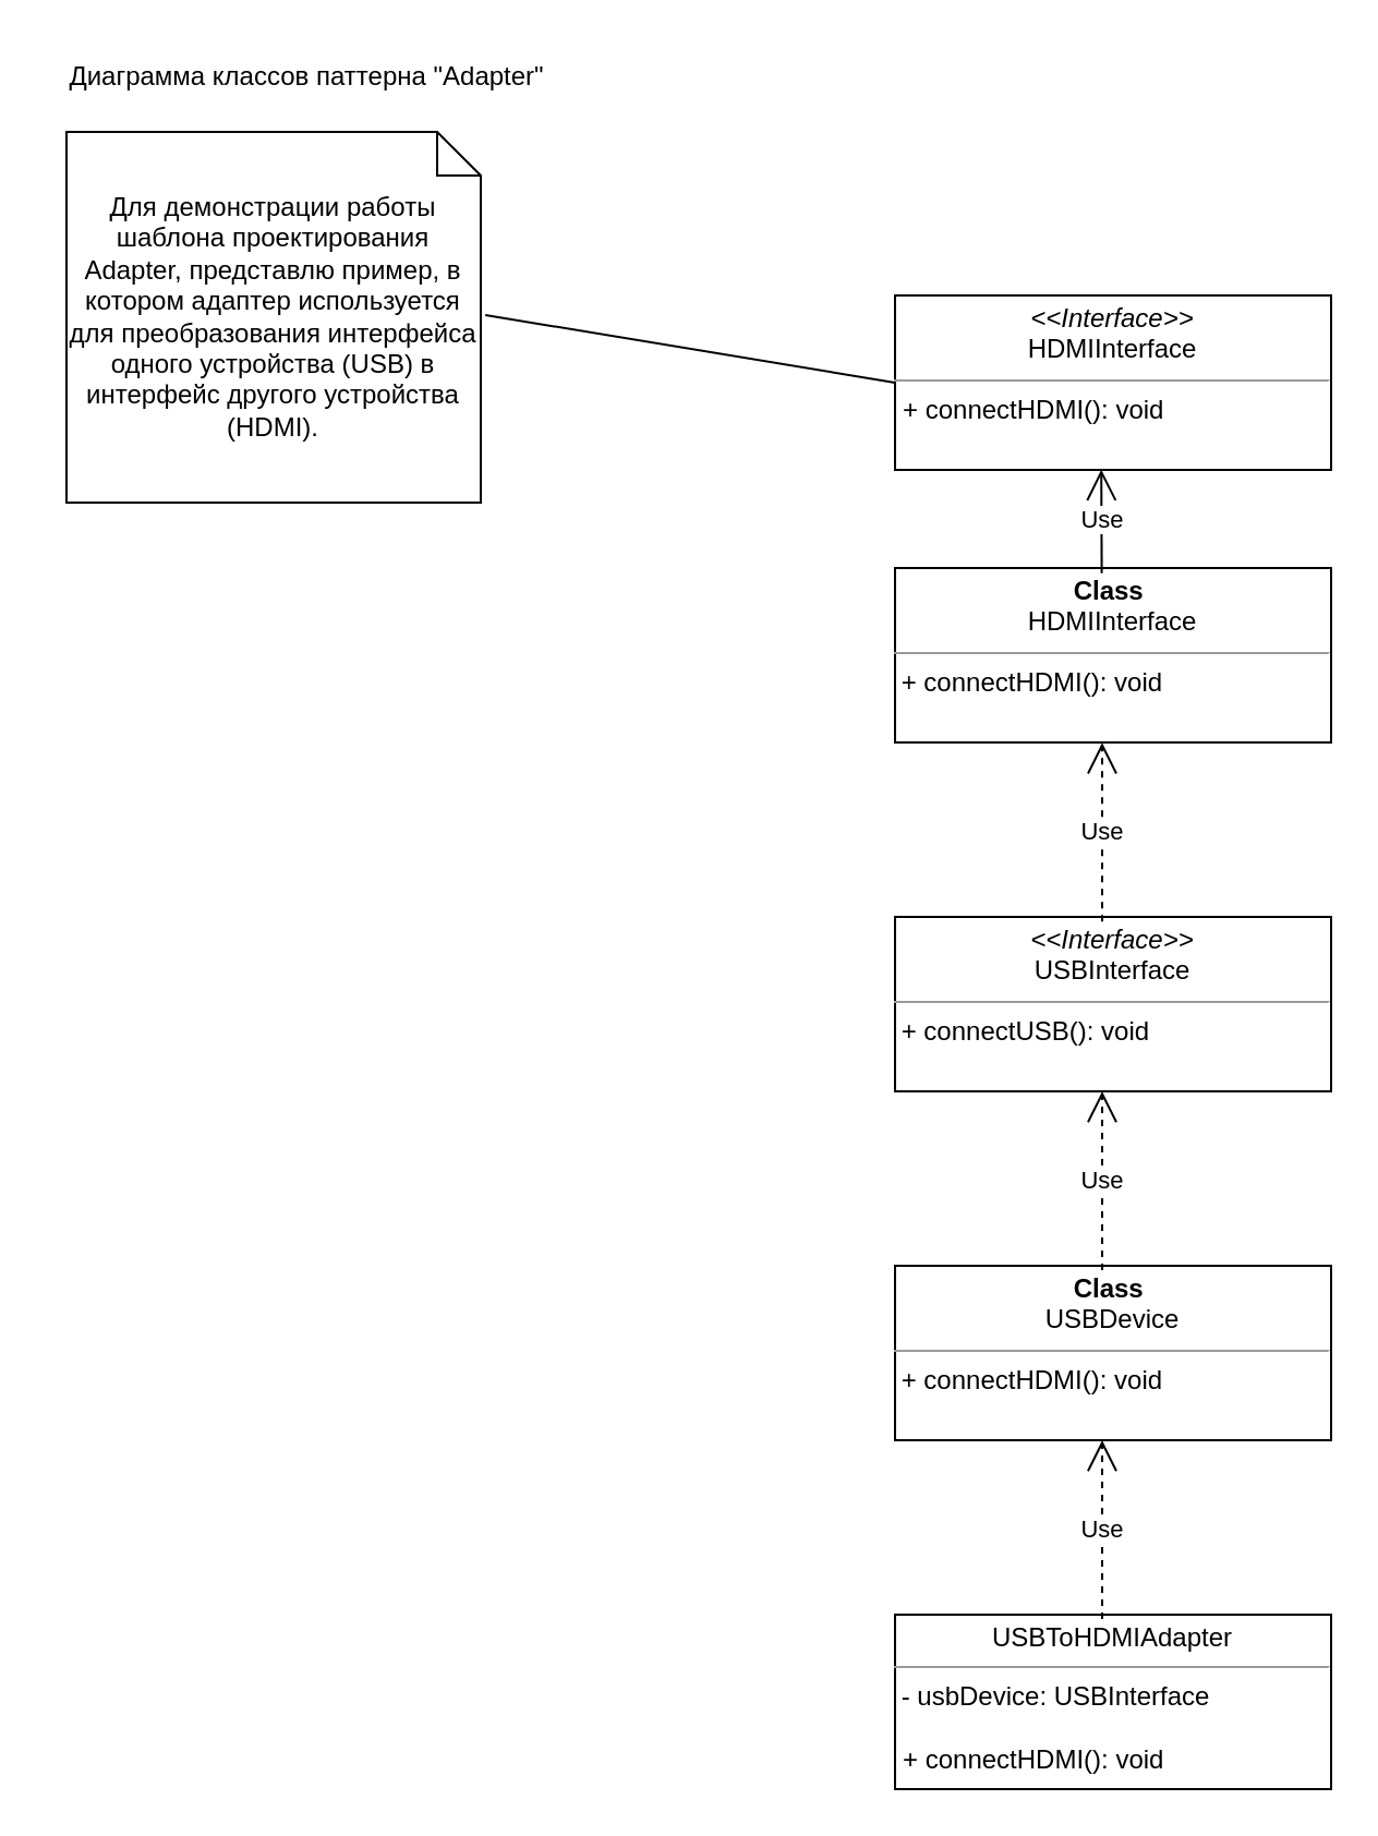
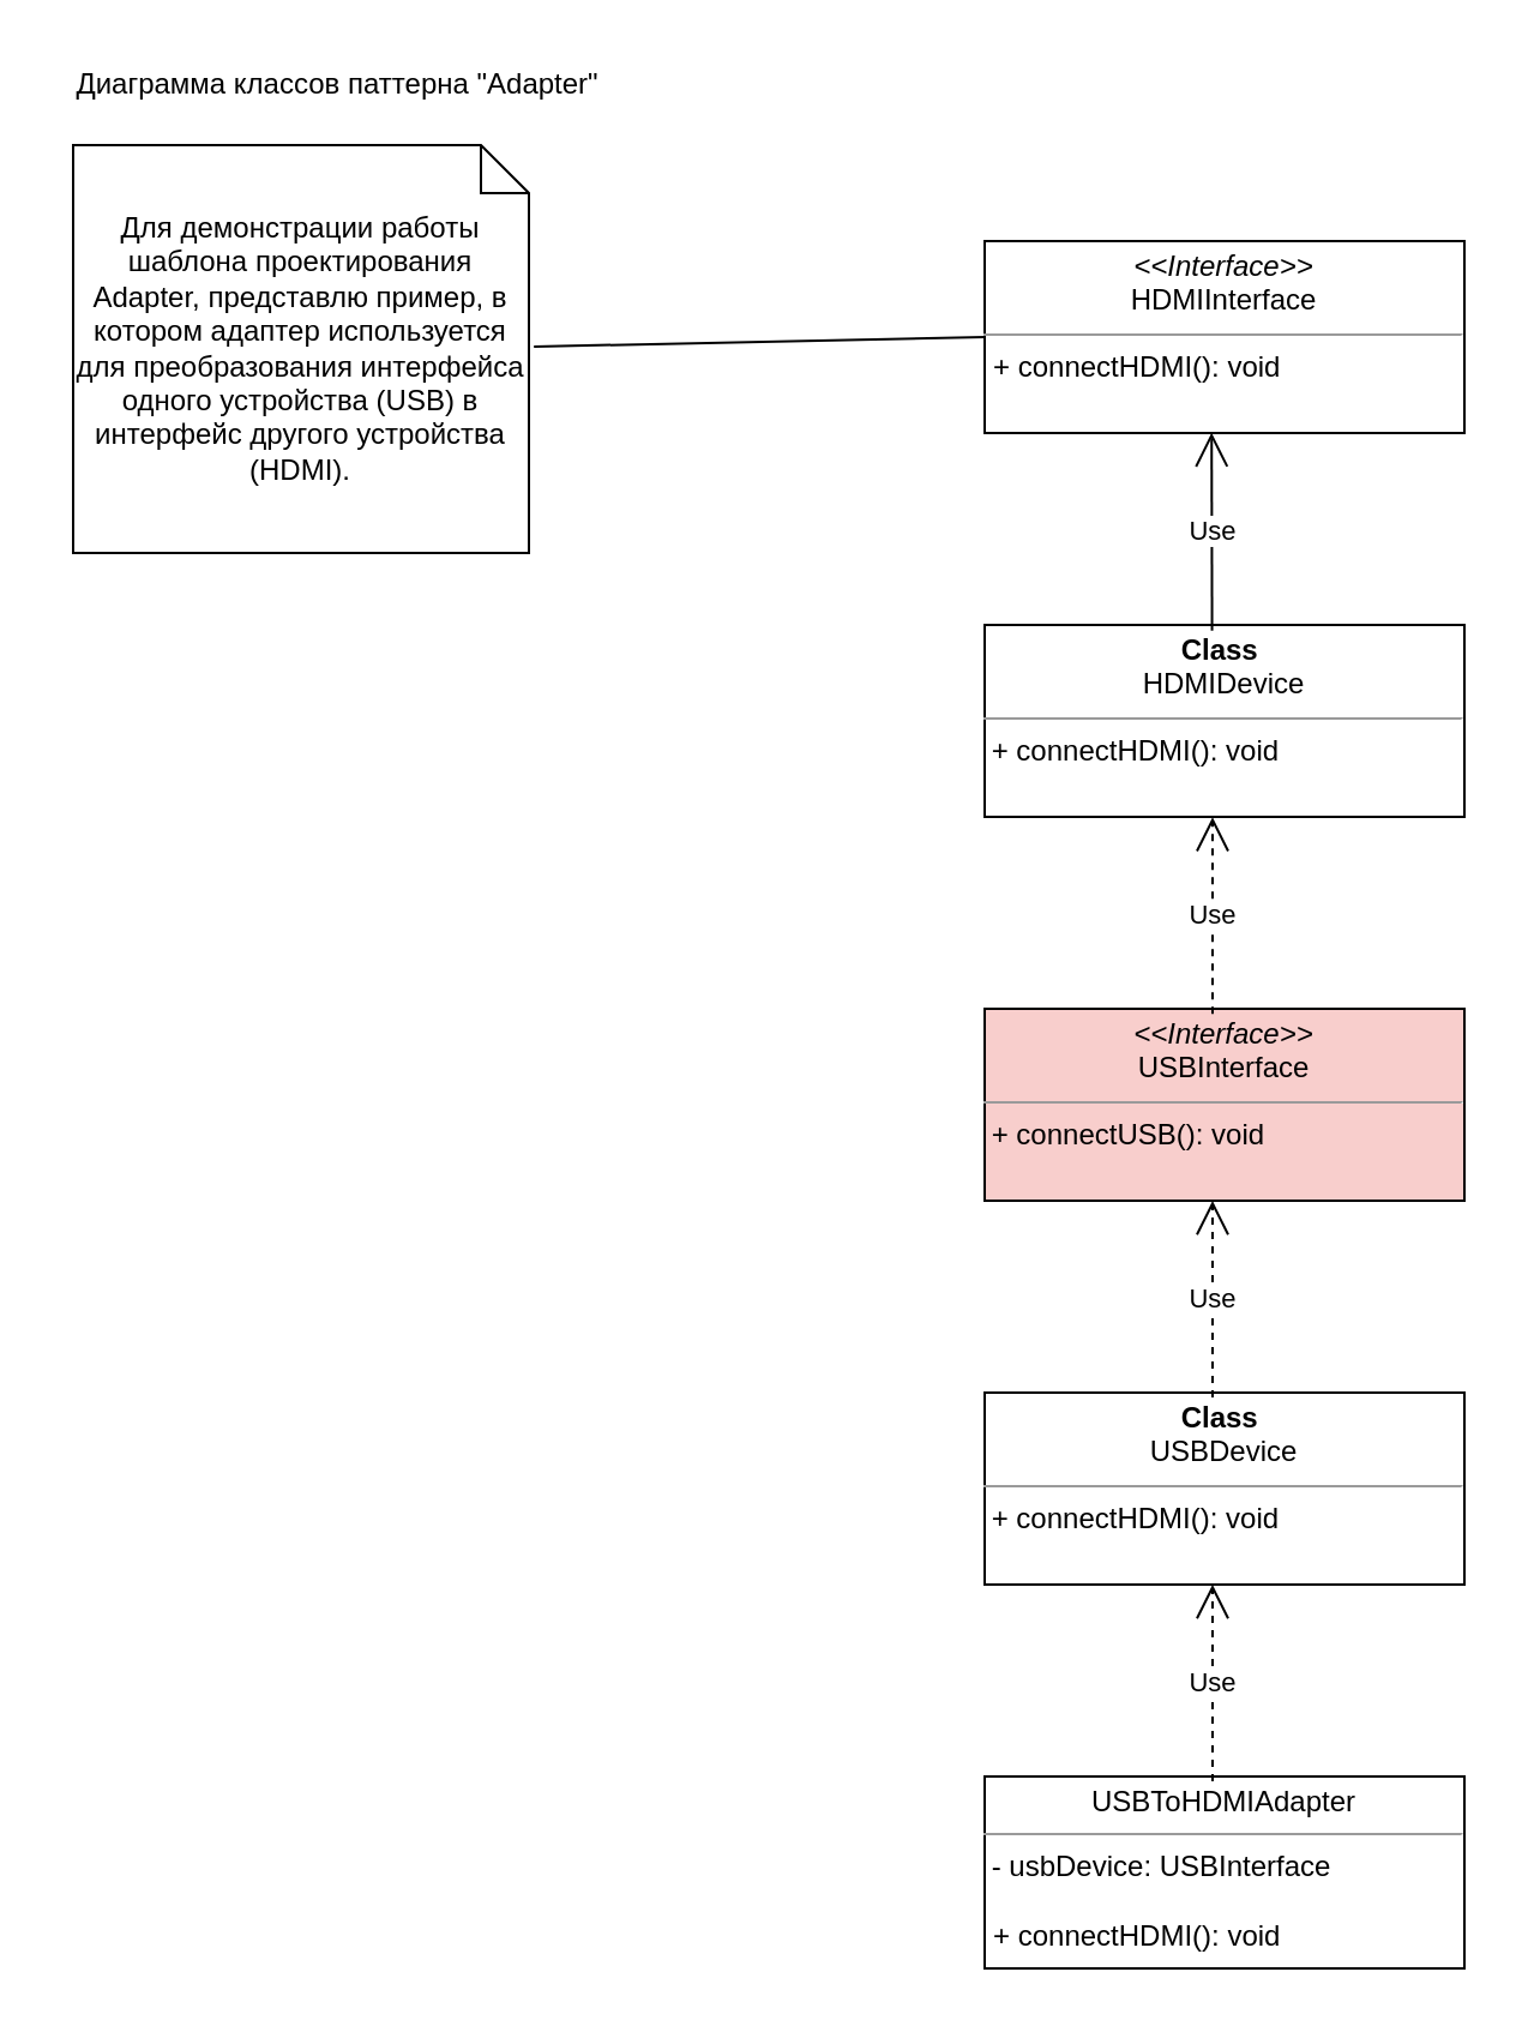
  <mxCell id="0" />
  <mxCell id="1" parent="0" />
  <mxCell id="2" value="Диаграмма классов паттерна &quot;Adapter&quot;" style="text;html=1;align=center;verticalAlign=middle;resizable=0;points=[];autosize=1;strokeColor=none;fillColor=none;" parent="1" vertex="1"><mxGeometry x="20" width="240" height="30" as="geometry" y="20" /></mxCell>
  <mxCell id="3" value="Для демонстрации работы шаблона проектирования Adapter, представлю пример, в котором адаптер используется для преобразования интерфейса одного устройства (USB) в интерфейс другого устройства (HDMI)." style="shape=note;size=20;whiteSpace=wrap;html=1;" parent="1" vertex="1"><mxGeometry x="30" y="60" width="190" height="170" as="geometry" /></mxCell>
- <mxCell id="4" value="&lt;p style=&quot;margin:0px;margin-top:4px;text-align:center;&quot;&gt;&lt;i&gt;&amp;lt;&amp;lt;Interface&amp;gt;&amp;gt;&lt;/i&gt;&lt;br&gt;HDMIInterface&lt;br&gt;&lt;/p&gt;&lt;hr size=&quot;1&quot;&gt;&lt;p style=&quot;margin:0px;margin-left:4px;&quot;&gt;+&amp;nbsp;connectHDMI(): void&lt;br&gt;&lt;/p&gt;&lt;p style=&quot;margin:0px;margin-left:4px;&quot;&gt;&lt;br&gt;&lt;/p&gt;" style="verticalAlign=top;align=left;overflow=fill;fontSize=12;fontFamily=Helvetica;html=1;whiteSpace=wrap;" parent="1" vertex="1"><mxGeometry x="410" y="135" width="200" height="80" as="geometry" /></mxCell>
- <mxCell id="5" value="&lt;p style=&quot;margin:0px;margin-top:4px;text-align:center;&quot;&gt;&lt;b&gt;Class&amp;nbsp;&lt;/b&gt;&lt;/p&gt;&lt;div style=&quot;text-align: center;&quot;&gt;&lt;span style=&quot;background-color: initial;&quot;&gt;HDMIInterface&lt;/span&gt;&lt;/div&gt;&lt;hr size=&quot;1&quot;&gt;&lt;p style=&quot;margin:0px;margin-left:4px;&quot;&gt;&lt;/p&gt;&amp;nbsp;+ connectHDMI(): void&lt;p style=&quot;margin:0px;margin-left:4px;&quot;&gt;&lt;br&gt;&lt;/p&gt;" style="verticalAlign=top;align=left;overflow=fill;fontSize=12;fontFamily=Helvetica;html=1;whiteSpace=wrap;" parent="1" vertex="1"><mxGeometry x="410" y="260" width="200" height="80" as="geometry" /></mxCell>
+ <mxCell id="4" value="&lt;p style=&quot;margin:0px;margin-top:4px;text-align:center;&quot;&gt;&lt;i&gt;&amp;lt;&amp;lt;Interface&amp;gt;&amp;gt;&lt;/i&gt;&lt;br&gt;HDMIInterface&lt;br&gt;&lt;/p&gt;&lt;hr size=&quot;1&quot;&gt;&lt;p style=&quot;margin:0px;margin-left:4px;&quot;&gt;+&amp;nbsp;connectHDMI(): void&lt;br&gt;&lt;/p&gt;&lt;p style=&quot;margin:0px;margin-left:4px;&quot;&gt;&lt;br&gt;&lt;/p&gt;" style="verticalAlign=top;align=left;overflow=fill;fontSize=12;fontFamily=Helvetica;html=1;whiteSpace=wrap;" parent="1" vertex="1"><mxGeometry x="410" y="100" width="200" height="80" as="geometry" /></mxCell>
+ <mxCell id="5" value="&lt;p style=&quot;margin:0px;margin-top:4px;text-align:center;&quot;&gt;&lt;b&gt;Class&amp;nbsp;&lt;/b&gt;&lt;/p&gt;&lt;div style=&quot;text-align: center;&quot;&gt;&lt;span style=&quot;background-color: initial;&quot;&gt;HDMIDevice&lt;/span&gt;&lt;/div&gt;&lt;hr size=&quot;1&quot;&gt;&lt;p style=&quot;margin:0px;margin-left:4px;&quot;&gt;&lt;/p&gt;&amp;nbsp;+ connectHDMI(): void&lt;p style=&quot;margin:0px;margin-left:4px;&quot;&gt;&lt;br&gt;&lt;/p&gt;" style="verticalAlign=top;align=left;overflow=fill;fontSize=12;fontFamily=Helvetica;html=1;whiteSpace=wrap;" parent="1" vertex="1"><mxGeometry x="410" y="260" width="200" height="80" as="geometry" /></mxCell>
  <mxCell id="6" value="&lt;p style=&quot;margin:0px;margin-top:4px;text-align:center;&quot;&gt;&lt;b&gt;Class&amp;nbsp;&lt;/b&gt;&lt;/p&gt;&lt;div style=&quot;text-align: center;&quot;&gt;USBDevice &lt;br&gt;&lt;/div&gt;&lt;hr size=&quot;1&quot;&gt;&lt;p style=&quot;margin:0px;margin-left:4px;&quot;&gt;&lt;/p&gt;&amp;nbsp;+&amp;nbsp;connectHDMI(): void&lt;p style=&quot;margin:0px;margin-left:4px;&quot;&gt;&lt;br&gt;&lt;/p&gt;" style="verticalAlign=top;align=left;overflow=fill;fontSize=12;fontFamily=Helvetica;html=1;whiteSpace=wrap;" parent="1" vertex="1"><mxGeometry x="410" y="580" width="200" height="80" as="geometry" /></mxCell>
- <mxCell id="7" value="&lt;p style=&quot;margin:0px;margin-top:4px;text-align:center;&quot;&gt;&lt;i&gt;&amp;lt;&amp;lt;Interface&amp;gt;&amp;gt;&lt;/i&gt;&lt;br&gt; USBInterface&lt;br&gt;&lt;/p&gt;&lt;hr size=&quot;1&quot;&gt;&lt;p style=&quot;margin:0px;margin-left:4px;&quot;&gt;&lt;/p&gt;&amp;nbsp;+ connectUSB(): void&lt;p style=&quot;margin:0px;margin-left:4px;&quot;&gt;&lt;br&gt;&lt;/p&gt;" style="verticalAlign=top;align=left;overflow=fill;fontSize=12;fontFamily=Helvetica;html=1;whiteSpace=wrap;" parent="1" vertex="1"><mxGeometry x="410" y="420" width="200" height="80" as="geometry" /></mxCell>
+ <mxCell id="7" value="&lt;p style=&quot;margin:0px;margin-top:4px;text-align:center;&quot;&gt;&lt;i&gt;&amp;lt;&amp;lt;Interface&amp;gt;&amp;gt;&lt;/i&gt;&lt;br&gt; USBInterface&lt;br&gt;&lt;/p&gt;&lt;hr size=&quot;1&quot;&gt;&lt;p style=&quot;margin:0px;margin-left:4px;&quot;&gt;&lt;/p&gt;&amp;nbsp;+ connectUSB(): void&lt;p style=&quot;margin:0px;margin-left:4px;&quot;&gt;&lt;br&gt;&lt;/p&gt;" style="verticalAlign=top;align=left;overflow=fill;fontSize=12;fontFamily=Helvetica;html=1;whiteSpace=wrap;fillColor=#f8cecc;" parent="1" vertex="1"><mxGeometry x="410" y="420" width="200" height="80" as="geometry" /></mxCell>
  <mxCell id="8" value="&lt;p style=&quot;margin:0px;margin-top:4px;text-align:center;&quot;&gt;USBToHDMIAdapter&lt;br&gt;&lt;/p&gt;&lt;hr size=&quot;1&quot;&gt;&lt;p style=&quot;margin:0px;margin-left:4px;&quot;&gt;&lt;/p&gt;&amp;nbsp;- usbDevice: USBInterface&lt;br&gt;&lt;br&gt;&lt;p style=&quot;margin:0px;margin-left:4px;&quot;&gt;+ connectHDMI(): void&lt;br&gt;&lt;/p&gt;" style="verticalAlign=top;align=left;overflow=fill;fontSize=12;fontFamily=Helvetica;html=1;whiteSpace=wrap;" parent="1" vertex="1"><mxGeometry x="410" y="740" width="200" height="80" as="geometry" /></mxCell>
  <mxCell id="9" value="Use" style="endArrow=open;endSize=12;dashed=0;html=1;rounded=0;entryX=0.473;entryY=0.998;entryDx=0;entryDy=0;entryPerimeter=0;exitX=0.474;exitY=0.029;exitDx=0;exitDy=0;exitPerimeter=0;" parent="1" source="5" target="4" edge="1"><mxGeometry width="160" relative="1" as="geometry"><mxPoint x="410" y="360" as="sourcePoint" /><mxPoint x="570" y="360" as="targetPoint" /></mxGeometry></mxCell>
  <mxCell id="10" value="Use" style="endArrow=open;endSize=12;dashed=1;html=1;rounded=0;entryX=0.473;entryY=0.998;entryDx=0;entryDy=0;entryPerimeter=0;exitX=0.474;exitY=0.029;exitDx=0;exitDy=0;exitPerimeter=0;" parent="1" edge="1"><mxGeometry width="160" relative="1" as="geometry"><mxPoint x="505" y="422.16" as="sourcePoint" /><mxPoint x="505" y="340.16" as="targetPoint" /></mxGeometry></mxCell>
  <mxCell id="11" value="Use" style="endArrow=open;endSize=12;dashed=1;html=1;rounded=0;entryX=0.473;entryY=0.998;entryDx=0;entryDy=0;entryPerimeter=0;exitX=0.474;exitY=0.029;exitDx=0;exitDy=0;exitPerimeter=0;" parent="1" edge="1"><mxGeometry width="160" relative="1" as="geometry"><mxPoint x="505" y="582" as="sourcePoint" /><mxPoint x="505" y="500" as="targetPoint" /></mxGeometry></mxCell>
  <mxCell id="12" value="Use" style="endArrow=open;endSize=12;dashed=1;html=1;rounded=0;entryX=0.473;entryY=0.998;entryDx=0;entryDy=0;entryPerimeter=0;exitX=0.474;exitY=0.029;exitDx=0;exitDy=0;exitPerimeter=0;" parent="1" edge="1"><mxGeometry width="160" relative="1" as="geometry"><mxPoint x="505" y="742" as="sourcePoint" /><mxPoint x="505" y="660" as="targetPoint" /></mxGeometry></mxCell>
  <mxCell id="13" value="" style="endArrow=none;html=1;rounded=0;entryX=0;entryY=0.5;entryDx=0;entryDy=0;exitX=1.011;exitY=0.494;exitDx=0;exitDy=0;exitPerimeter=0;" edge="1" parent="1" source="3" target="4"><mxGeometry width="50" height="50" relative="1" as="geometry"><mxPoint x="240" y="250" as="sourcePoint" /><mxPoint x="290" y="200" as="targetPoint" /></mxGeometry></mxCell>
